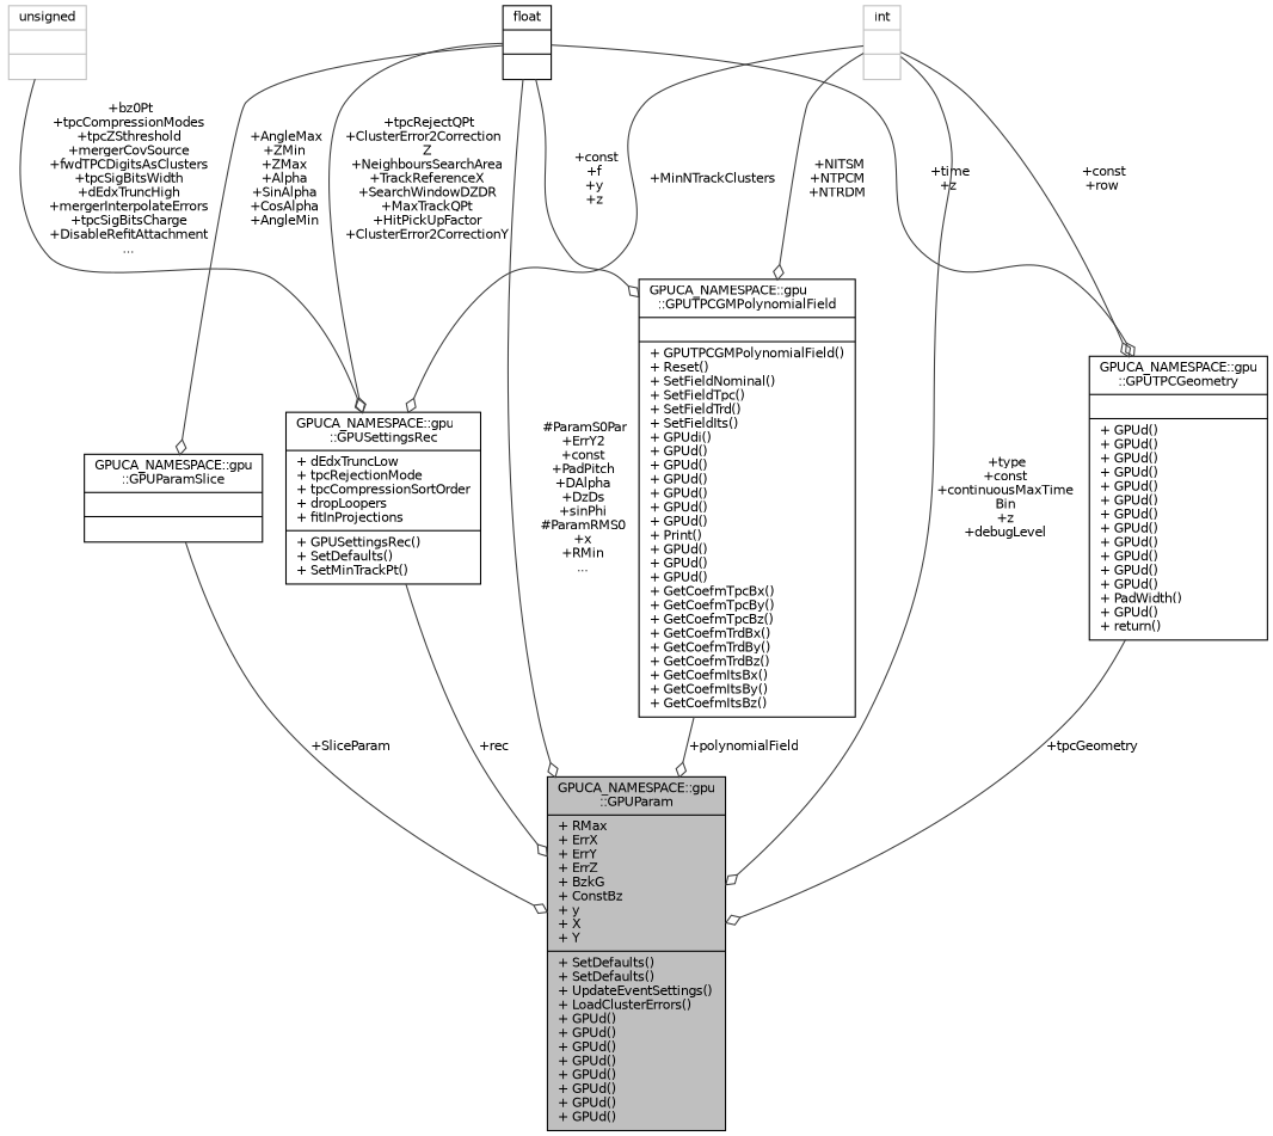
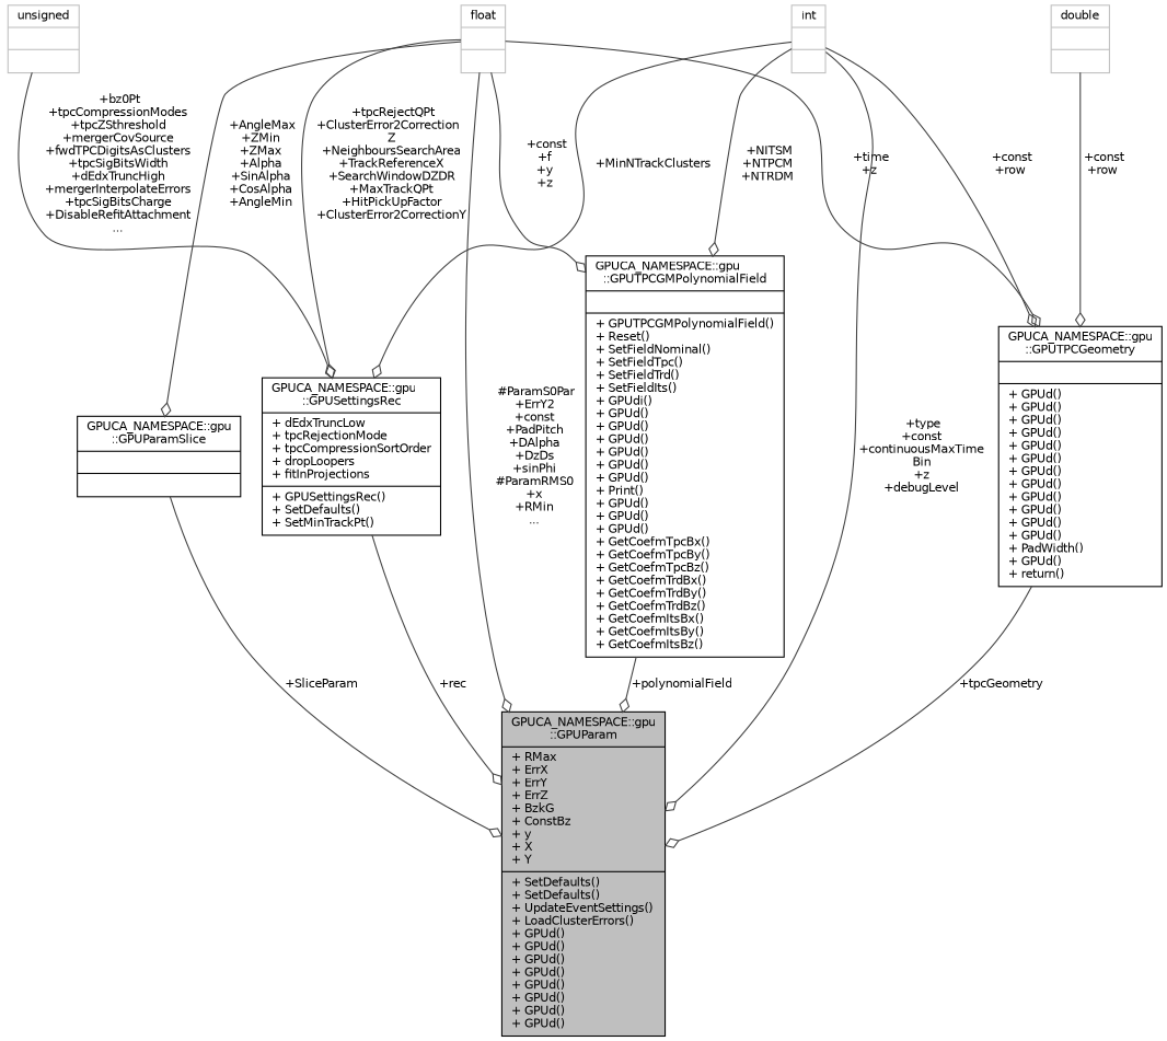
  digraph {
    node [color=black fontname=Helvetica fontsize=10 shape=record]
    edge [arrowhead=odiamond color=grey25 fontname=Helvetica fontsize=10 labelfontname=Helvetica labelfontsize=10 style=solid]
    n1 [fillcolor=grey75 fontcolor=black height=0.2 label="{GPUCA_NAMESPACE::gpu\l::GPUParam\n|+ RMax\l+ ErrX\l+ ErrY\l+ ErrZ\l+ BzkG\l+ ConstBz\l+ y\l+ X\l+ Y\l|+ SetDefaults()\l+ SetDefaults()\l+ UpdateEventSettings()\l+ LoadClusterErrors()\l+ GPUd()\l+ GPUd()\l+ GPUd()\l+ GPUd()\l+ GPUd()\l+ GPUd()\l+ GPUd()\l+ GPUd()\l}" style=filled width=0.4]
    n2 [height=0.2 label="{GPUCA_NAMESPACE::gpu\l::GPUSettingsRec\n|+ dEdxTruncLow\l+ tpcRejectionMode\l+ tpcCompressionSortOrder\l+ dropLoopers\l+ fitInProjections\l|+ GPUSettingsRec()\l+ SetDefaults()\l+ SetMinTrackPt()\l}" width=0.4]
-   n3 [height=0.2 label="{float\n||}" width=0.4]
+   n3 [color=grey75 height=0.2 label="{float\n||}" width=0.4]
    n4 [height=0.2 label="{GPUCA_NAMESPACE::gpu\l::GPUParamSlice\n||}" width=0.4]
    n5 [height=0.2 label="{GPUCA_NAMESPACE::gpu\l::GPUTPCGMPolynomialField\n||+ GPUTPCGMPolynomialField()\l+ Reset()\l+ SetFieldNominal()\l+ SetFieldTpc()\l+ SetFieldTrd()\l+ SetFieldIts()\l+ GPUdi()\l+ GPUd()\l+ GPUd()\l+ GPUd()\l+ GPUd()\l+ GPUd()\l+ GPUd()\l+ Print()\l+ GPUd()\l+ GPUd()\l+ GPUd()\l+ GetCoefmTpcBx()\l+ GetCoefmTpcBy()\l+ GetCoefmTpcBz()\l+ GetCoefmTrdBx()\l+ GetCoefmTrdBy()\l+ GetCoefmTrdBz()\l+ GetCoefmItsBx()\l+ GetCoefmItsBy()\l+ GetCoefmItsBz()\l}" width=0.4]
    n6 [height=0.2 label="{GPUCA_NAMESPACE::gpu\l::GPUTPCGeometry\n||+ GPUd()\l+ GPUd()\l+ GPUd()\l+ GPUd()\l+ GPUd()\l+ GPUd()\l+ GPUd()\l+ GPUd()\l+ GPUd()\l+ GPUd()\l+ GPUd()\l+ GPUd()\l+ PadWidth()\l+ GPUd()\l+ return()\l}" width=0.4]
    n7 [color=grey75 height=0.2 label="{int\n||}" width=0.4]
    n8 [color=grey75 height=0.2 label="{unsigned\n||}" width=0.4]
+   n9 [color=grey75 height=0.2 label="{double\n||}" width=0.4]
    n2 -> n1 [label=" +rec"]
    n3 -> n1 [label=" #ParamS0Par\n+ErrY2\n+const\n+PadPitch\n+DAlpha\n+DzDs\n+sinPhi\n#ParamRMS0\n+x\n+RMin\n..."]
    n3 -> n2 [label=" +tpcRejectQPt\n+ClusterError2Correction\lZ\n+NeighboursSearchArea\n+TrackReferenceX\n+SearchWindowDZDR\n+MaxTrackQPt\n+HitPickUpFactor\n+ClusterError2CorrectionY"]
    n3 -> n4 [label=" +AngleMax\n+ZMin\n+ZMax\n+Alpha\n+SinAlpha\n+CosAlpha\n+AngleMin"]
    n3 -> n5 [label=" +const\n+f\n+y\n+z"]
    n3 -> n6 [label=" +time\n+z"]
    n4 -> n1 [label=" +SliceParam"]
    n5 -> n1 [label=" +polynomialField"]
    n6 -> n1 [label=" +tpcGeometry"]
    n7 -> n1 [label=" +type\n+const\n+continuousMaxTime\lBin\n+z\n+debugLevel"]
    n7 -> n2 [label=" +MinNTrackClusters"]
    n7 -> n5 [label=" +NITSM\n+NTPCM\n+NTRDM"]
    n7 -> n6 [label=" +const\n+row"]
    n8 -> n2 [label=" +bz0Pt\n+tpcCompressionModes\n+tpcZSthreshold\n+mergerCovSource\n+fwdTPCDigitsAsClusters\n+tpcSigBitsWidth\n+dEdxTruncHigh\n+mergerInterpolateErrors\n+tpcSigBitsCharge\n+DisableRefitAttachment\n..."]
+   n9 -> n6 [label=" +const\n+row"]
  }
